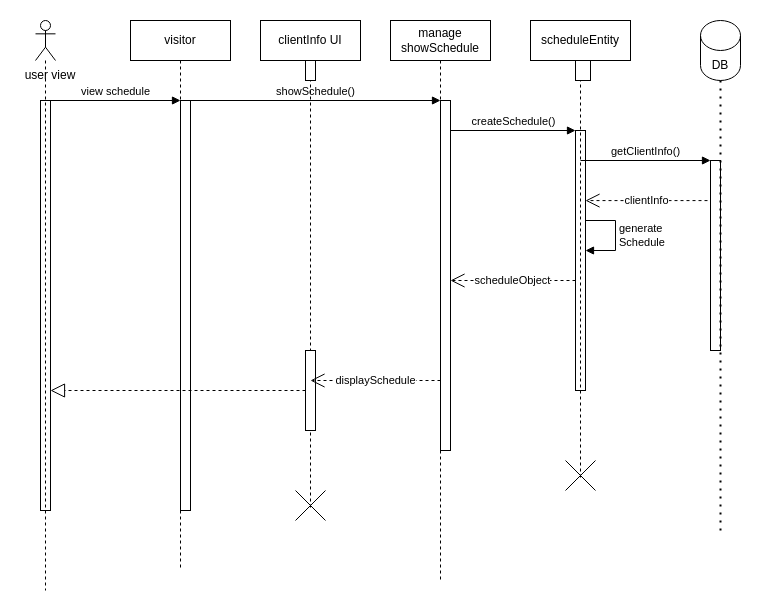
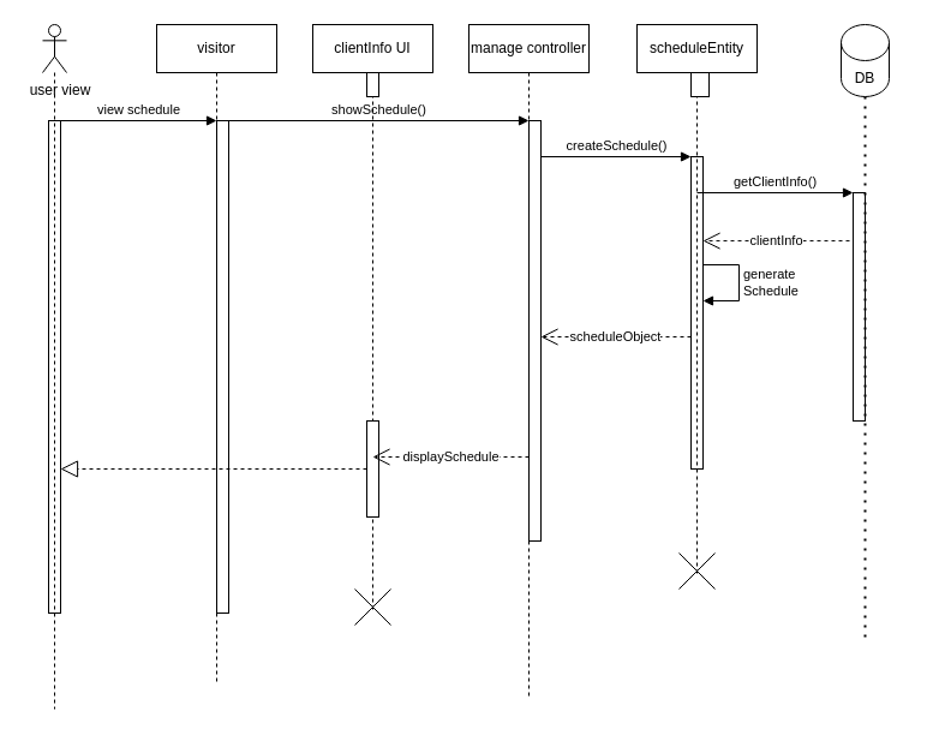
  <mxCell id="0" />
  <mxCell id="1" parent="0" />
  <mxCell id="2" value="" style="html=1;points=[[0,0,0,0,5],[0,1,0,0,-5],[1,0,0,0,5],[1,1,0,0,-5]];perimeter=orthogonalPerimeter;outlineConnect=0;targetShapes=umlLifeline;portConstraint=eastwest;newEdgeStyle={&quot;curved&quot;:0,&quot;rounded&quot;:0};" vertex="1" parent="1"><mxGeometry x="40" y="100" width="10" height="410" as="geometry" /></mxCell>
  <mxCell id="3" value="view schedule" style="html=1;verticalAlign=bottom;endArrow=block;curved=0;rounded=0;" edge="1" parent="1" target="4"><mxGeometry width="80" relative="1" as="geometry"><mxPoint x="50" y="100" as="sourcePoint" /><mxPoint x="180" y="100" as="targetPoint" /></mxGeometry></mxCell>
  <mxCell id="4" value="" style="html=1;points=[[0,0,0,0,5],[0,1,0,0,-5],[1,0,0,0,5],[1,1,0,0,-5]];perimeter=orthogonalPerimeter;outlineConnect=0;targetShapes=umlLifeline;portConstraint=eastwest;newEdgeStyle={&quot;curved&quot;:0,&quot;rounded&quot;:0};" vertex="1" parent="1"><mxGeometry x="180" y="100" width="10" height="410" as="geometry" /></mxCell>
  <mxCell id="5" value="showSchedule()" style="html=1;verticalAlign=bottom;endArrow=block;curved=0;rounded=0;" edge="1" parent="1" target="6"><mxGeometry width="80" relative="1" as="geometry"><mxPoint x="190" y="100" as="sourcePoint" /><mxPoint x="270" y="100" as="targetPoint" /></mxGeometry></mxCell>
  <mxCell id="6" value="" style="html=1;points=[[0,0,0,0,5],[0,1,0,0,-5],[1,0,0,0,5],[1,1,0,0,-5]];perimeter=orthogonalPerimeter;outlineConnect=0;targetShapes=umlLifeline;portConstraint=eastwest;newEdgeStyle={&quot;curved&quot;:0,&quot;rounded&quot;:0};" vertex="1" parent="1"><mxGeometry x="440" y="100" width="10" height="350" as="geometry" /></mxCell>
  <mxCell id="7" value="createSchedule()" style="html=1;verticalAlign=bottom;endArrow=block;curved=0;rounded=0;" edge="1" parent="1" target="8"><mxGeometry width="80" relative="1" as="geometry"><mxPoint x="450" y="130" as="sourcePoint" /><mxPoint x="580" y="130" as="targetPoint" /></mxGeometry></mxCell>
  <mxCell id="8" value="" style="html=1;points=[[0,0,0,0,5],[0,1,0,0,-5],[1,0,0,0,5],[1,1,0,0,-5]];perimeter=orthogonalPerimeter;outlineConnect=0;targetShapes=umlLifeline;portConstraint=eastwest;newEdgeStyle={&quot;curved&quot;:0,&quot;rounded&quot;:0};" vertex="1" parent="1"><mxGeometry x="575" y="130" width="10" height="260" as="geometry" /></mxCell>
  <mxCell id="9" value="getClientInfo()" style="html=1;verticalAlign=bottom;endArrow=block;curved=0;rounded=0;" edge="1" parent="1" target="26"><mxGeometry width="80" relative="1" as="geometry"><mxPoint x="580" y="160" as="sourcePoint" /><mxPoint x="660" y="160" as="targetPoint" /></mxGeometry></mxCell>
  <mxCell id="10" value="clientInfo UI" style="shape=umlLifeline;perimeter=lifelinePerimeter;whiteSpace=wrap;html=1;container=1;dropTarget=0;collapsible=0;recursiveResize=0;outlineConnect=0;portConstraint=eastwest;newEdgeStyle={&quot;curved&quot;:0,&quot;rounded&quot;:0};" vertex="1" parent="1"><mxGeometry x="260" y="20" width="100" height="490" as="geometry" /></mxCell>
  <mxCell id="11" value="" style="html=1;points=[[0,0,0,0,5],[0,1,0,0,-5],[1,0,0,0,5],[1,1,0,0,-5]];perimeter=orthogonalPerimeter;outlineConnect=0;targetShapes=umlLifeline;portConstraint=eastwest;newEdgeStyle={&quot;curved&quot;:0,&quot;rounded&quot;:0};" vertex="1" parent="10"><mxGeometry x="45" y="330" width="10" height="80" as="geometry" /></mxCell>
  <mxCell id="12" value="" style="endArrow=block;dashed=1;endFill=0;endSize=12;html=1;rounded=0;" edge="1" parent="1" source="11" target="2"><mxGeometry width="160" relative="1" as="geometry"><mxPoint x="299.5" y="390" as="sourcePoint" /><mxPoint x="200" y="390" as="targetPoint" /></mxGeometry></mxCell>
  <mxCell id="13" value="displaySchedule" style="endArrow=open;endSize=12;dashed=1;html=1;rounded=0;" edge="1" parent="1"><mxGeometry width="160" relative="1" as="geometry"><mxPoint x="440" y="380" as="sourcePoint" /><mxPoint x="310" y="380" as="targetPoint" /></mxGeometry></mxCell>
  <mxCell id="14" value="scheduleObject" style="endArrow=open;endSize=12;dashed=1;html=1;rounded=0;" edge="1" parent="1"><mxGeometry width="160" relative="1" as="geometry"><mxPoint x="575" y="280" as="sourcePoint" /><mxPoint x="450" y="280" as="targetPoint" /></mxGeometry></mxCell>
  <mxCell id="15" value="clientInfo" style="endArrow=open;endSize=12;dashed=1;html=1;rounded=0;exitX=-0.3;exitY=0.211;exitDx=0;exitDy=0;exitPerimeter=0;" edge="1" parent="1" source="26" target="8"><mxGeometry width="160" relative="1" as="geometry"><mxPoint x="680" y="200" as="sourcePoint" /><mxPoint x="590" y="200" as="targetPoint" /></mxGeometry></mxCell>
  <mxCell id="16" value="generate&lt;div&gt;Schedule&lt;/div&gt;" style="html=1;align=left;spacingLeft=2;endArrow=block;rounded=0;edgeStyle=orthogonalEdgeStyle;curved=0;rounded=0;" edge="1" target="8" parent="1"><mxGeometry relative="1" as="geometry"><mxPoint x="585" y="220" as="sourcePoint" /><Array as="points"><mxPoint x="615" y="220" /><mxPoint x="615" y="250" /></Array><mxPoint x="590" y="250" as="targetPoint" /></mxGeometry></mxCell>
  <mxCell id="17" value="visitor" style="shape=umlLifeline;perimeter=lifelinePerimeter;whiteSpace=wrap;html=1;container=1;dropTarget=0;collapsible=0;recursiveResize=0;outlineConnect=0;portConstraint=eastwest;newEdgeStyle={&quot;curved&quot;:0,&quot;rounded&quot;:0};" vertex="1" parent="1"><mxGeometry x="130" y="20" width="100" height="550" as="geometry" /></mxCell>
- <mxCell id="18" value="manage showSchedule" style="shape=umlLifeline;perimeter=lifelinePerimeter;whiteSpace=wrap;html=1;container=1;dropTarget=0;collapsible=0;recursiveResize=0;outlineConnect=0;portConstraint=eastwest;newEdgeStyle={&quot;curved&quot;:0,&quot;rounded&quot;:0};" vertex="1" parent="1"><mxGeometry x="390" y="20" width="100" height="560" as="geometry" /></mxCell>
+ <mxCell id="18" value="manage controller" style="shape=umlLifeline;perimeter=lifelinePerimeter;whiteSpace=wrap;html=1;container=1;dropTarget=0;collapsible=0;recursiveResize=0;outlineConnect=0;portConstraint=eastwest;newEdgeStyle={&quot;curved&quot;:0,&quot;rounded&quot;:0};" vertex="1" parent="1"><mxGeometry x="390" y="20" width="100" height="560" as="geometry" /></mxCell>
  <mxCell id="19" value="scheduleEntity" style="shape=umlLifeline;perimeter=lifelinePerimeter;whiteSpace=wrap;html=1;container=1;dropTarget=0;collapsible=0;recursiveResize=0;outlineConnect=0;portConstraint=eastwest;newEdgeStyle={&quot;curved&quot;:0,&quot;rounded&quot;:0};size=40;" vertex="1" parent="1"><mxGeometry x="530" y="20" width="100" height="460" as="geometry" /></mxCell>
  <mxCell id="20" value="" style="shape=umlLifeline;perimeter=lifelinePerimeter;whiteSpace=wrap;html=1;container=1;dropTarget=0;collapsible=0;recursiveResize=0;outlineConnect=0;portConstraint=eastwest;newEdgeStyle={&quot;curved&quot;:0,&quot;rounded&quot;:0};participant=umlActor;" vertex="1" parent="1"><mxGeometry x="35" y="20" width="20" height="570" as="geometry" /></mxCell>
  <mxCell id="21" value="" style="html=1;rounded=0;" vertex="1" parent="1"><mxGeometry x="305" y="60" width="10" height="20" as="geometry" /></mxCell>
  <mxCell id="22" value="" style="html=1;rounded=0;" vertex="1" parent="1"><mxGeometry x="575" y="60" width="15" height="20" as="geometry" /></mxCell>
  <mxCell id="23" value="" style="shape=umlDestroy;whiteSpace=wrap;html=1;strokeWidth=1;targetShapes=umlLifeline;shadow=0;" vertex="1" parent="1"><mxGeometry x="295" y="490" width="30" height="30" as="geometry" /></mxCell>
  <mxCell id="24" value="" style="shape=umlDestroy;whiteSpace=wrap;html=1;strokeWidth=1;targetShapes=umlLifeline;shadow=0;" vertex="1" parent="1"><mxGeometry x="565" y="460" width="30" height="30" as="geometry" /></mxCell>
  <mxCell id="25" value="user view" style="text;html=1;align=center;verticalAlign=middle;whiteSpace=wrap;rounded=0;strokeWidth=13;" vertex="1" parent="1"><mxGeometry y="60" width="60" height="30" as="geometry" x="20" /></mxCell>
  <mxCell id="26" value="" style="html=1;points=[[0,0,0,0,5],[0,1,0,0,-5],[1,0,0,0,5],[1,1,0,0,-5]];perimeter=orthogonalPerimeter;outlineConnect=0;targetShapes=umlLifeline;portConstraint=eastwest;newEdgeStyle={&quot;curved&quot;:0,&quot;rounded&quot;:0};" vertex="1" parent="1"><mxGeometry x="710" y="160" width="10" height="190" as="geometry" /></mxCell>
  <mxCell id="27" value="" style="shape=cylinder3;whiteSpace=wrap;html=1;boundedLbl=1;backgroundOutline=1;size=15;" vertex="1" parent="1"><mxGeometry x="700" y="20" width="40" height="60" as="geometry" /></mxCell>
  <mxCell id="28" value="" style="endArrow=none;dashed=1;html=1;dashPattern=1 3;strokeWidth=2;rounded=0;entryX=0.5;entryY=1;entryDx=0;entryDy=0;entryPerimeter=0;" edge="1" parent="1" target="27"><mxGeometry width="50" height="50" relative="1" as="geometry"><mxPoint x="720" y="530" as="sourcePoint" /><mxPoint x="760" y="110" as="targetPoint" /></mxGeometry></mxCell>
  <mxCell id="29" value="DB" style="text;html=1;align=center;verticalAlign=middle;whiteSpace=wrap;rounded=0;" vertex="1" parent="1"><mxGeometry x="690" y="50" width="60" height="30" as="geometry" /></mxCell>
